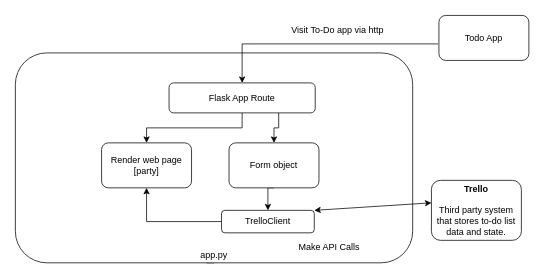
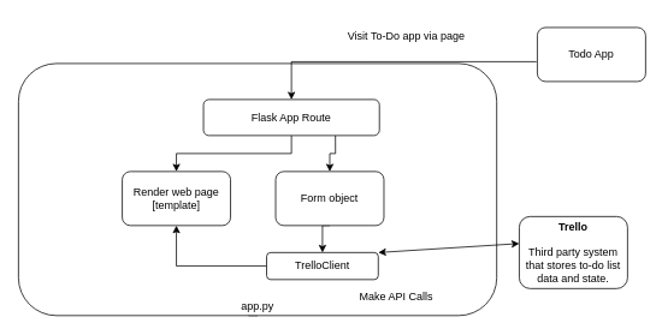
  <mxCell id="0" />
  <mxCell id="1" parent="0" />
  <mxCell id="2" style="edgeStyle=orthogonalEdgeStyle;rounded=0;orthogonalLoop=1;jettySize=auto;html=1;exitX=0.5;exitY=1;exitDx=0;exitDy=0;entryX=0.5;entryY=0;entryDx=0;entryDy=0;" parent="1" source="3" edge="1"><mxGeometry relative="1" as="geometry"><mxPoint x="275" y="330" as="targetPoint" /></mxGeometry></mxCell>
  <mxCell id="3" value="&lt;br&gt;&lt;br&gt;&lt;br&gt;&lt;br&gt;&lt;br&gt;&lt;br&gt;&lt;br&gt;&lt;br&gt;&lt;br&gt;&lt;br&gt;&lt;br&gt;&lt;br&gt;&lt;br&gt;&lt;br&gt;&lt;br&gt;&lt;br&gt;&lt;br&gt;&lt;br&gt;app.py" style="rounded=1;whiteSpace=wrap;html=1;" parent="1" vertex="1"><mxGeometry x="20" y="70" width="530" height="280" as="geometry" /></mxCell>
  <mxCell id="4" value="" style="edgeStyle=orthogonalEdgeStyle;rounded=0;orthogonalLoop=1;jettySize=auto;html=1;entryX=0.5;entryY=0;entryDx=0;entryDy=0;exitX=-0.008;exitY=0.633;exitDx=0;exitDy=0;exitPerimeter=0;" parent="1" target="8" edge="1" source="18"><mxGeometry relative="1" as="geometry"><mxPoint x="635" y="55" as="sourcePoint" /></mxGeometry></mxCell>
  <mxCell id="5" value="&lt;b&gt;Trello&lt;/b&gt;&lt;br&gt;&lt;br&gt;Third party system that stores to-do list data and state." style="rounded=1;whiteSpace=wrap;html=1;" parent="1" vertex="1"><mxGeometry x="575" y="240" width="120" height="80" as="geometry" /></mxCell>
  <mxCell id="6" style="edgeStyle=orthogonalEdgeStyle;rounded=0;orthogonalLoop=1;jettySize=auto;html=1;exitX=0.5;exitY=1;exitDx=0;exitDy=0;" parent="1" source="8" target="13" edge="1"><mxGeometry relative="1" as="geometry" /></mxCell>
  <mxCell id="7" style="edgeStyle=orthogonalEdgeStyle;rounded=0;orthogonalLoop=1;jettySize=auto;html=1;exitX=0.75;exitY=1;exitDx=0;exitDy=0;entryX=0.5;entryY=0;entryDx=0;entryDy=0;" edge="1" parent="1" source="8" target="16"><mxGeometry relative="1" as="geometry" /></mxCell>
  <mxCell id="8" value="Flask App Route" style="rounded=1;whiteSpace=wrap;html=1;" parent="1" vertex="1"><mxGeometry x="225" y="110" width="195" height="40" as="geometry" /></mxCell>
  <mxCell id="9" style="edgeStyle=orthogonalEdgeStyle;rounded=0;orthogonalLoop=1;jettySize=auto;html=1;exitX=0;exitY=0.5;exitDx=0;exitDy=0;entryX=0.5;entryY=1;entryDx=0;entryDy=0;" edge="1" parent="1" source="10" target="13"><mxGeometry relative="1" as="geometry" /></mxCell>
  <mxCell id="10" value="TrelloClient" style="rounded=1;whiteSpace=wrap;html=1;" parent="1" vertex="1"><mxGeometry x="295" y="280" width="123.75" height="30" as="geometry" /></mxCell>
  <mxCell id="11" value="Make API Calls" style="text;html=1;strokeColor=none;fillColor=none;align=center;verticalAlign=middle;whiteSpace=wrap;rounded=0;" parent="1" vertex="1"><mxGeometry x="393.75" y="320" width="90" height="20" as="geometry" /></mxCell>
- <mxCell id="12" value="Visit To-Do app via http" style="text;html=1;strokeColor=none;fillColor=none;align=center;verticalAlign=middle;whiteSpace=wrap;rounded=0;" parent="1" vertex="1"><mxGeometry x="355" y="30" width="190" height="20" as="geometry" /></mxCell>
- <mxCell id="13" value="Render web page [party]" style="rounded=1;whiteSpace=wrap;html=1;" parent="1" vertex="1"><mxGeometry x="135" y="190" width="120" height="60" as="geometry" /></mxCell>
+ <mxCell id="12" value="Visit To-Do app via page" style="text;html=1;strokeColor=none;fillColor=none;align=center;verticalAlign=middle;whiteSpace=wrap;rounded=0;" parent="1" vertex="1"><mxGeometry x="355" y="30" width="190" height="20" as="geometry" /></mxCell>
+ <mxCell id="13" value="Render web page [template]" style="rounded=1;whiteSpace=wrap;html=1;" parent="1" vertex="1"><mxGeometry x="135" y="190" width="120" height="60" as="geometry" /></mxCell>
  <mxCell id="14" style="edgeStyle=orthogonalEdgeStyle;rounded=0;orthogonalLoop=1;jettySize=auto;html=1;exitX=0.5;exitY=1;exitDx=0;exitDy=0;" parent="1" edge="1"><mxGeometry relative="1" as="geometry"><mxPoint x="420" y="340" as="sourcePoint" /><mxPoint x="420" y="340" as="targetPoint" /></mxGeometry></mxCell>
  <mxCell id="15" style="edgeStyle=orthogonalEdgeStyle;rounded=0;orthogonalLoop=1;jettySize=auto;html=1;exitX=0.5;exitY=1;exitDx=0;exitDy=0;entryX=0.5;entryY=0;entryDx=0;entryDy=0;" edge="1" parent="1" source="16" target="10"><mxGeometry relative="1" as="geometry" /></mxCell>
  <mxCell id="16" value="Form object" style="rounded=1;whiteSpace=wrap;html=1;" vertex="1" parent="1"><mxGeometry x="305" y="190" width="120" height="60" as="geometry" /></mxCell>
  <mxCell id="17" value="" style="endArrow=classic;startArrow=classic;html=1;exitX=1;exitY=0;exitDx=0;exitDy=0;" edge="1" parent="1" source="10"><mxGeometry width="50" height="50" relative="1" as="geometry"><mxPoint x="418.75" y="300" as="sourcePoint" /><mxPoint x="575" y="270" as="targetPoint" /></mxGeometry></mxCell>
- <mxCell id="18" value="Todo App" style="rounded=1;whiteSpace=wrap;html=1;" vertex="1" parent="1"><mxGeometry x="585" y="20" width="120" height="60" as="geometry" /></mxCell>
+ <mxCell id="18" value="Todo App" style="rounded=1;whiteSpace=wrap;html=1;" vertex="1" parent="1"><mxGeometry x="595" y="30" width="120" height="60" as="geometry" /></mxCell>
